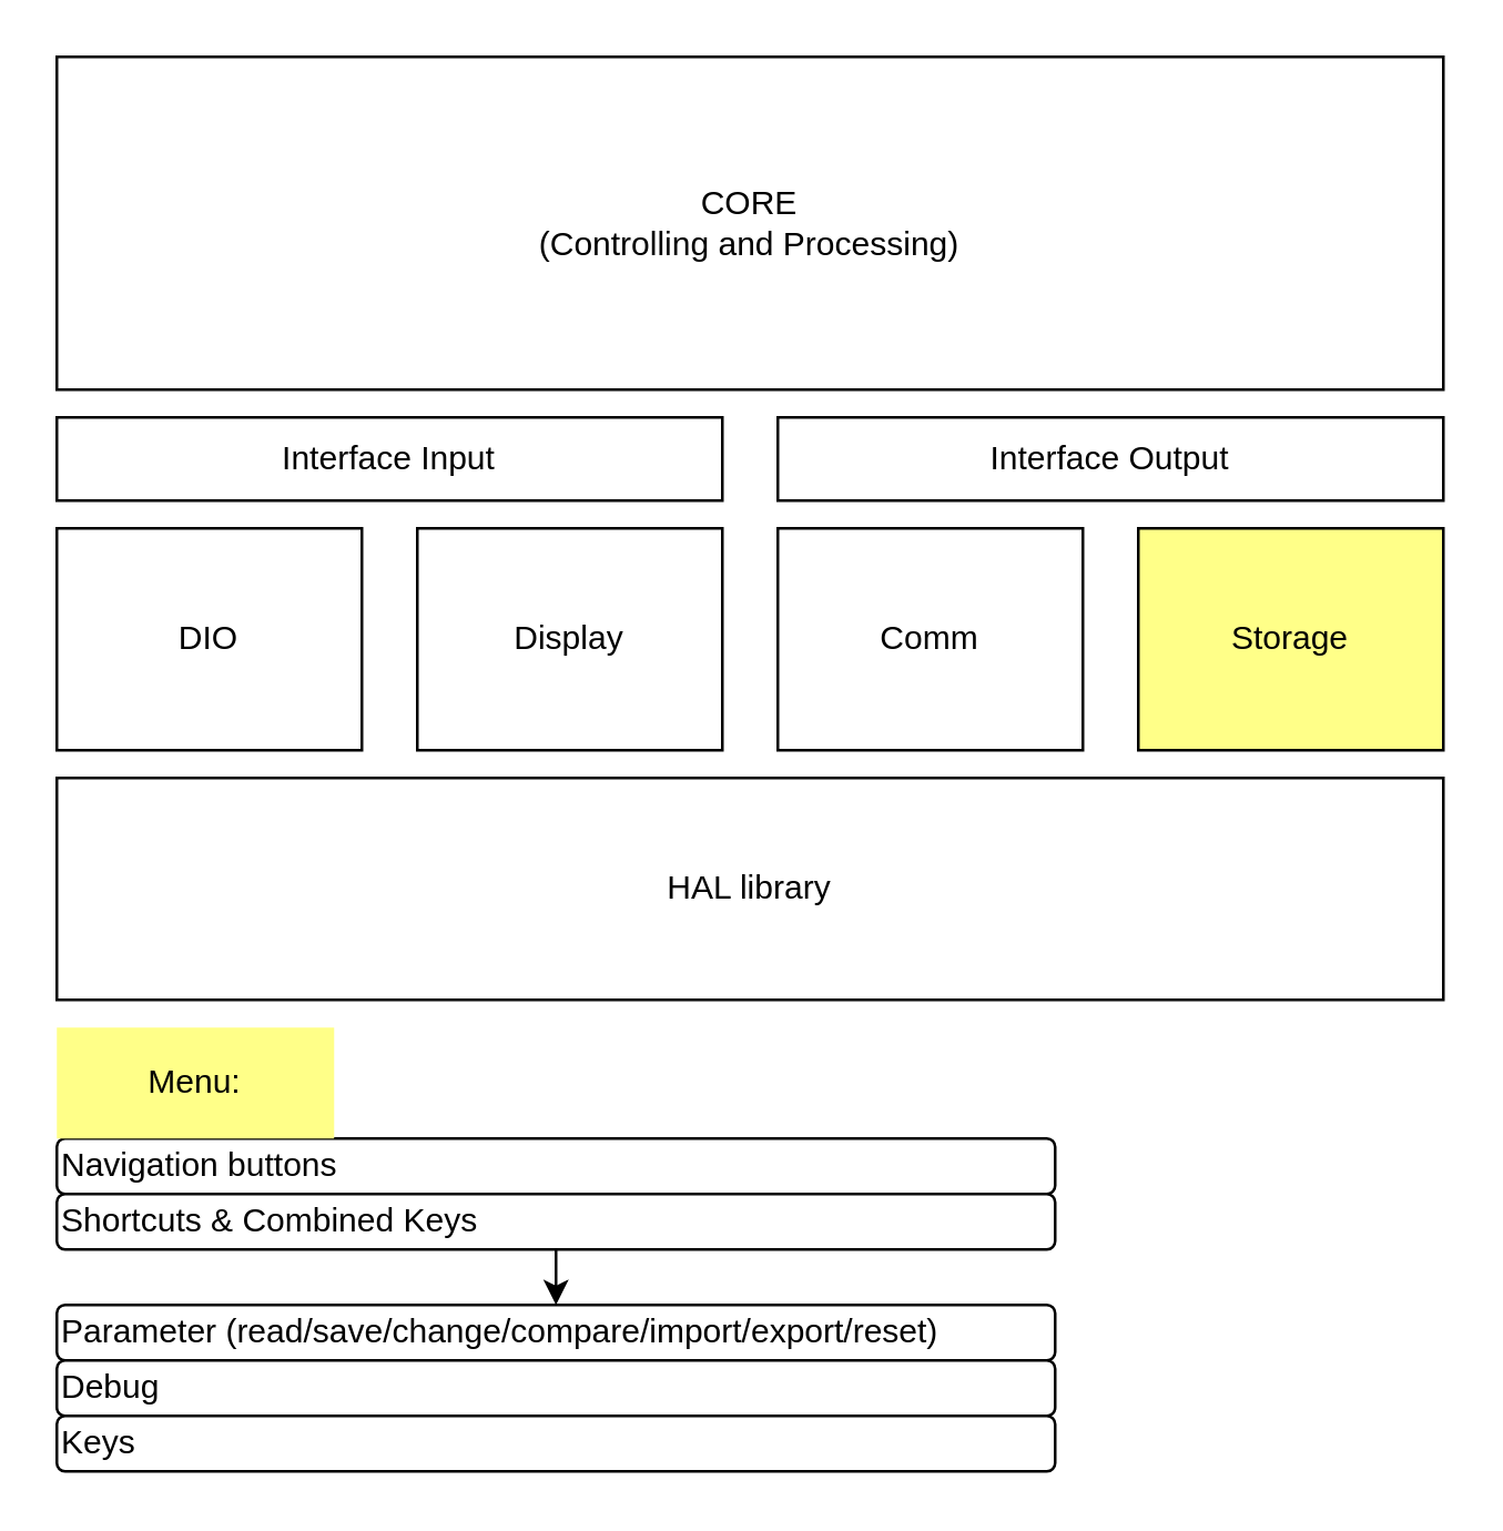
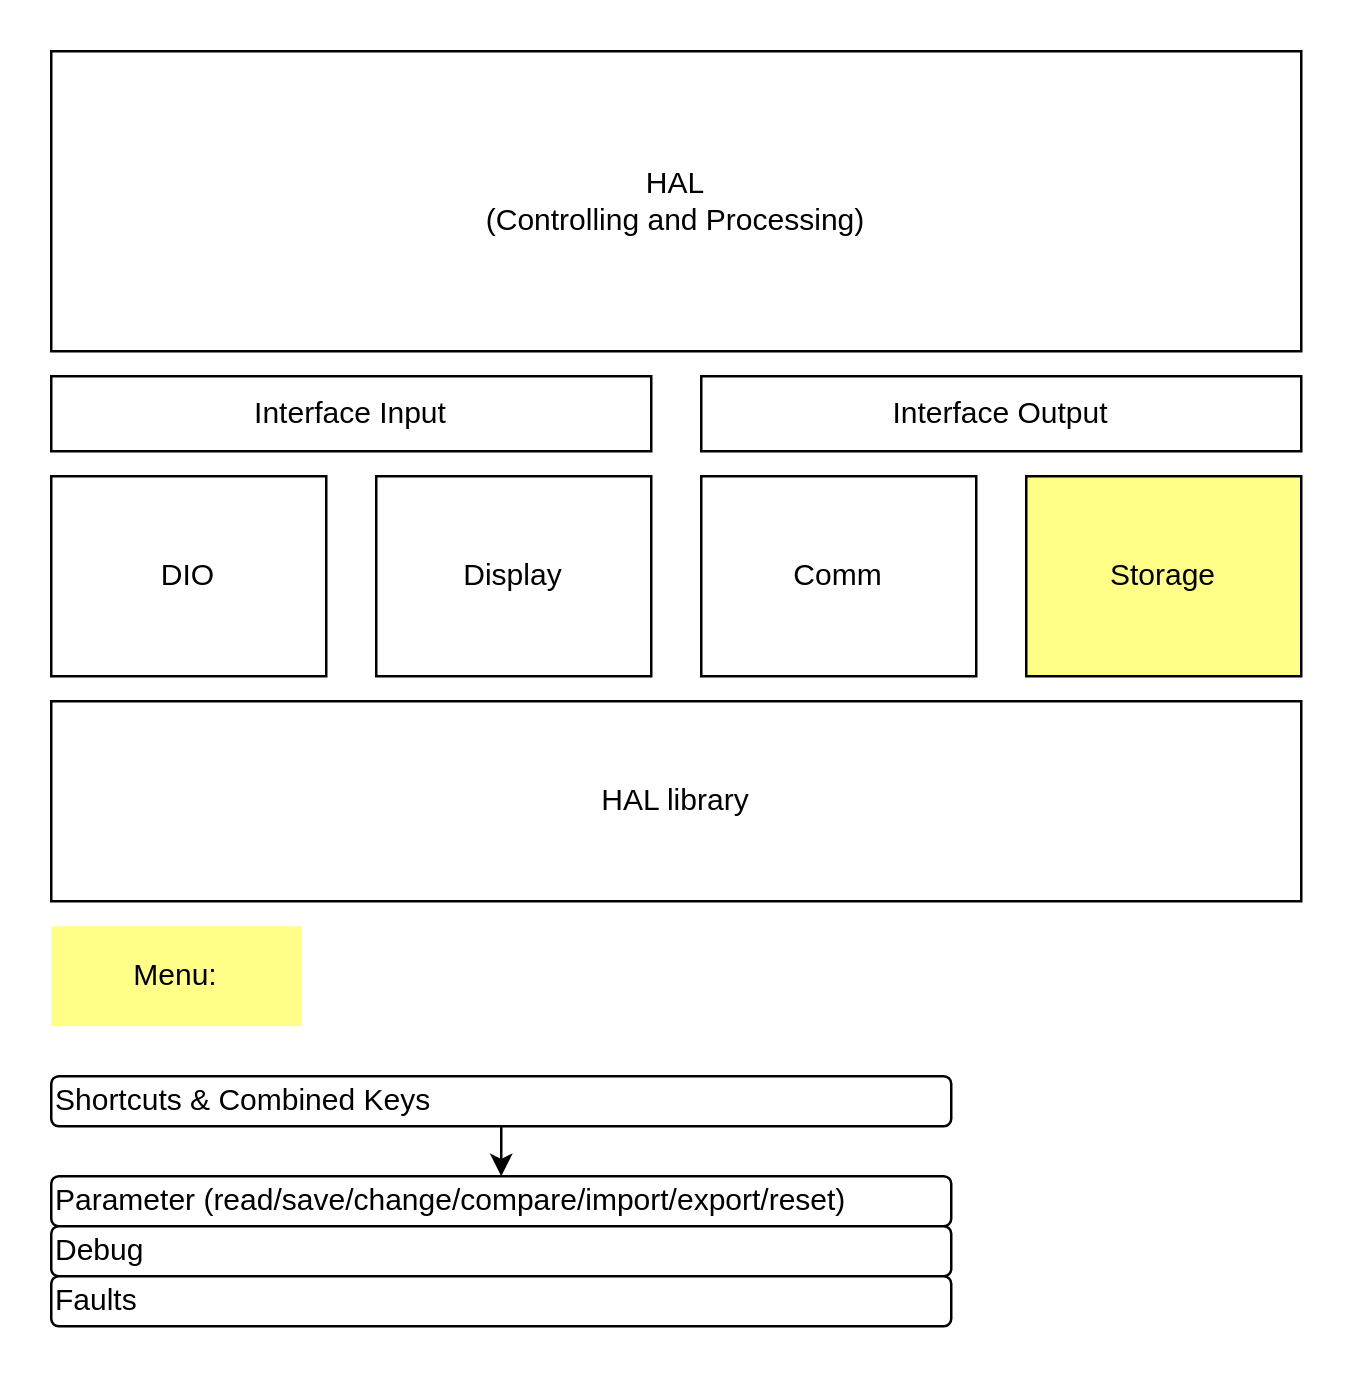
  <mxCell id="0" />
  <mxCell id="1" parent="0" />
- <mxCell id="2" value="CORE&lt;div&gt;(Controlling and Processing)&lt;/div&gt;" style="rounded=0;whiteSpace=wrap;html=1;" parent="1" vertex="1"><mxGeometry x="20" y="20" width="500" height="120" as="geometry" /></mxCell>
+ <mxCell id="2" value="HAL&lt;div&gt;(Controlling and Processing)&lt;/div&gt;" style="rounded=0;whiteSpace=wrap;html=1;" parent="1" vertex="1"><mxGeometry x="20" y="20" width="500" height="120" as="geometry" /></mxCell>
  <mxCell id="3" value="DIO" style="rounded=0;whiteSpace=wrap;html=1;" parent="1" vertex="1"><mxGeometry x="20" y="190" width="110" height="80" as="geometry" /></mxCell>
  <mxCell id="4" value="Comm" style="rounded=0;whiteSpace=wrap;html=1;" parent="1" vertex="1"><mxGeometry x="280" y="190" width="110" height="80" as="geometry" /></mxCell>
  <mxCell id="5" value="Display" style="rounded=0;whiteSpace=wrap;html=1;" parent="1" vertex="1"><mxGeometry x="150" y="190" width="110" height="80" as="geometry" /></mxCell>
  <mxCell id="6" value="Storage" style="rounded=0;whiteSpace=wrap;html=1;fillColor=#ffff88;" parent="1" vertex="1"><mxGeometry x="410" y="190" width="110" height="80" as="geometry" /></mxCell>
  <mxCell id="7" value="Interface Input" style="rounded=0;whiteSpace=wrap;html=1;" parent="1" vertex="1"><mxGeometry x="20" y="150" width="240" height="30" as="geometry" /></mxCell>
  <mxCell id="8" value="Interface Output" style="rounded=0;whiteSpace=wrap;html=1;" parent="1" vertex="1"><mxGeometry x="280" y="150" width="240" height="30" as="geometry" /></mxCell>
  <mxCell id="9" value="HAL library" style="rounded=0;whiteSpace=wrap;html=1;" parent="1" vertex="1"><mxGeometry x="20" y="280" width="500" height="80" as="geometry" /></mxCell>
- <mxCell id="10" value="Navigation buttons" style="rounded=1;whiteSpace=wrap;html=1;align=left;" parent="1" vertex="1"><mxGeometry x="20" y="410" width="360" height="20" as="geometry" /></mxCell>
  <mxCell id="11" value="" style="edgeStyle=none;html=1;" parent="1" source="12" target="13" edge="1"><mxGeometry relative="1" as="geometry" /></mxCell>
  <mxCell id="12" value="Shortcuts &amp;amp; Combined Keys" style="rounded=1;whiteSpace=wrap;html=1;align=left;" parent="1" vertex="1"><mxGeometry x="20" y="430" width="360" height="20" as="geometry" /></mxCell>
  <mxCell id="13" value="Parameter (read/save/change/compare/import/export/reset)" style="rounded=1;whiteSpace=wrap;html=1;align=left;" parent="1" vertex="1"><mxGeometry x="20" y="470" width="360" height="20" as="geometry" /></mxCell>
  <mxCell id="14" value="Debug" style="rounded=1;whiteSpace=wrap;html=1;align=left;" parent="1" vertex="1"><mxGeometry x="20" y="490" width="360" height="20" as="geometry" /></mxCell>
- <mxCell id="15" value="Keys" style="rounded=1;whiteSpace=wrap;html=1;align=left;" parent="1" vertex="1"><mxGeometry x="20" y="510" width="360" height="20" as="geometry" /></mxCell>
+ <mxCell id="15" value="Faults" style="rounded=1;whiteSpace=wrap;html=1;align=left;" parent="1" vertex="1"><mxGeometry x="20" y="510" width="360" height="20" as="geometry" /></mxCell>
  <mxCell id="16" value="Menu:" style="whiteSpace=wrap;html=1;fillColor=#ffff88;strokeColor=none;" vertex="1" parent="1"><mxGeometry x="20" y="370" width="100" height="40" as="geometry" /></mxCell>
